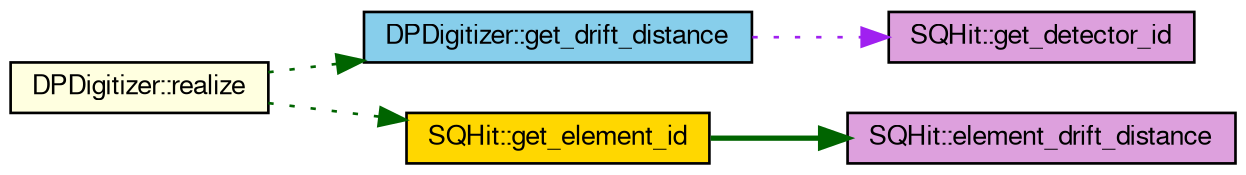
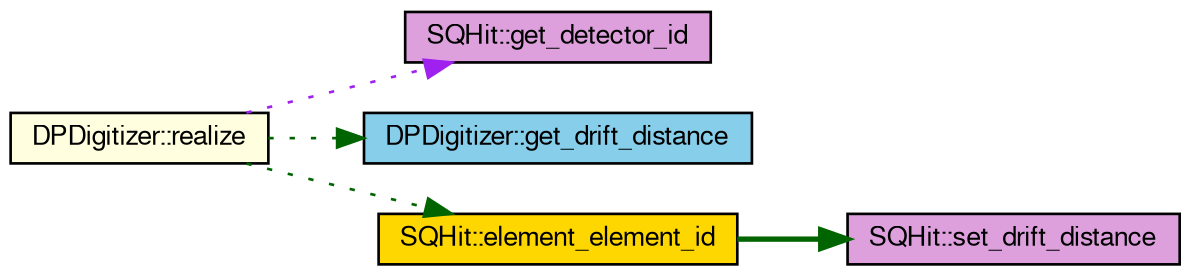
  digraph {
    rankdir=LR
    node [color=black fillcolor=plum fontname=FreeSans fontsize=10 shape=record style=filled]
    edge [color=darkgreen fontname=FreeSans fontsize=10 labelfontname=FreeSans labelfontsize=10 style=dotted]
    n1 [fillcolor=lightyellow fontcolor=black height=0.2 label="DPDigitizer::realize" width=0.4]
    n2 [height=0.2 label="SQHit::get_detector_id" width=0.4]
    n3 [fillcolor=skyblue height=0.2 label="DPDigitizer::get_drift_distance" width=0.4]
-   n4 [fillcolor=gold height=0.2 label="SQHit::get_element_id" width=0.4]
-   n5 [height=0.2 label="SQHit::element_drift_distance" width=0.4]
-   n3 -> n2 [color=purple]
+   n4 [fillcolor=gold height=0.2 label="SQHit::element_element_id" width=0.4]
+   n5 [height=0.2 label="SQHit::set_drift_distance" width=0.4]
+   n1 -> n2 [color=purple]
    n1 -> n3
    n1 -> n4
    n4 -> n5 [style=bold]
  }
